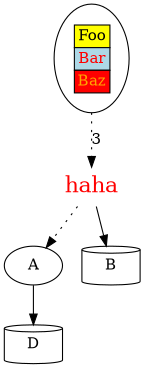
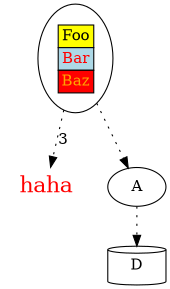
  digraph {
    node [shape=cylinder]
    edge [style=dotted]
    n1 [label=<        <table border="0" cellborder="1" cellspacing="0">          <tr><td bgcolor="yellow">Foo</td></tr>          <tr><td bgcolor="lightblue"><font color="red">Bar</font></td></tr>          <tr><td bgcolor="red"><font color="orange">Baz</font></td></tr>        </table>> shape=""]
    n2 [fontsize=20 label=<<font color ="red"> haha </font>> shape=plaintext]
    A [shape=ellipse]
-   B
    D
    n1 -> n2 [label=3]
-   n2 -> A
-   n2 -> B [style=solid]
-   A -> D [style=solid]
+   n1 -> A
+   A -> D
  }
